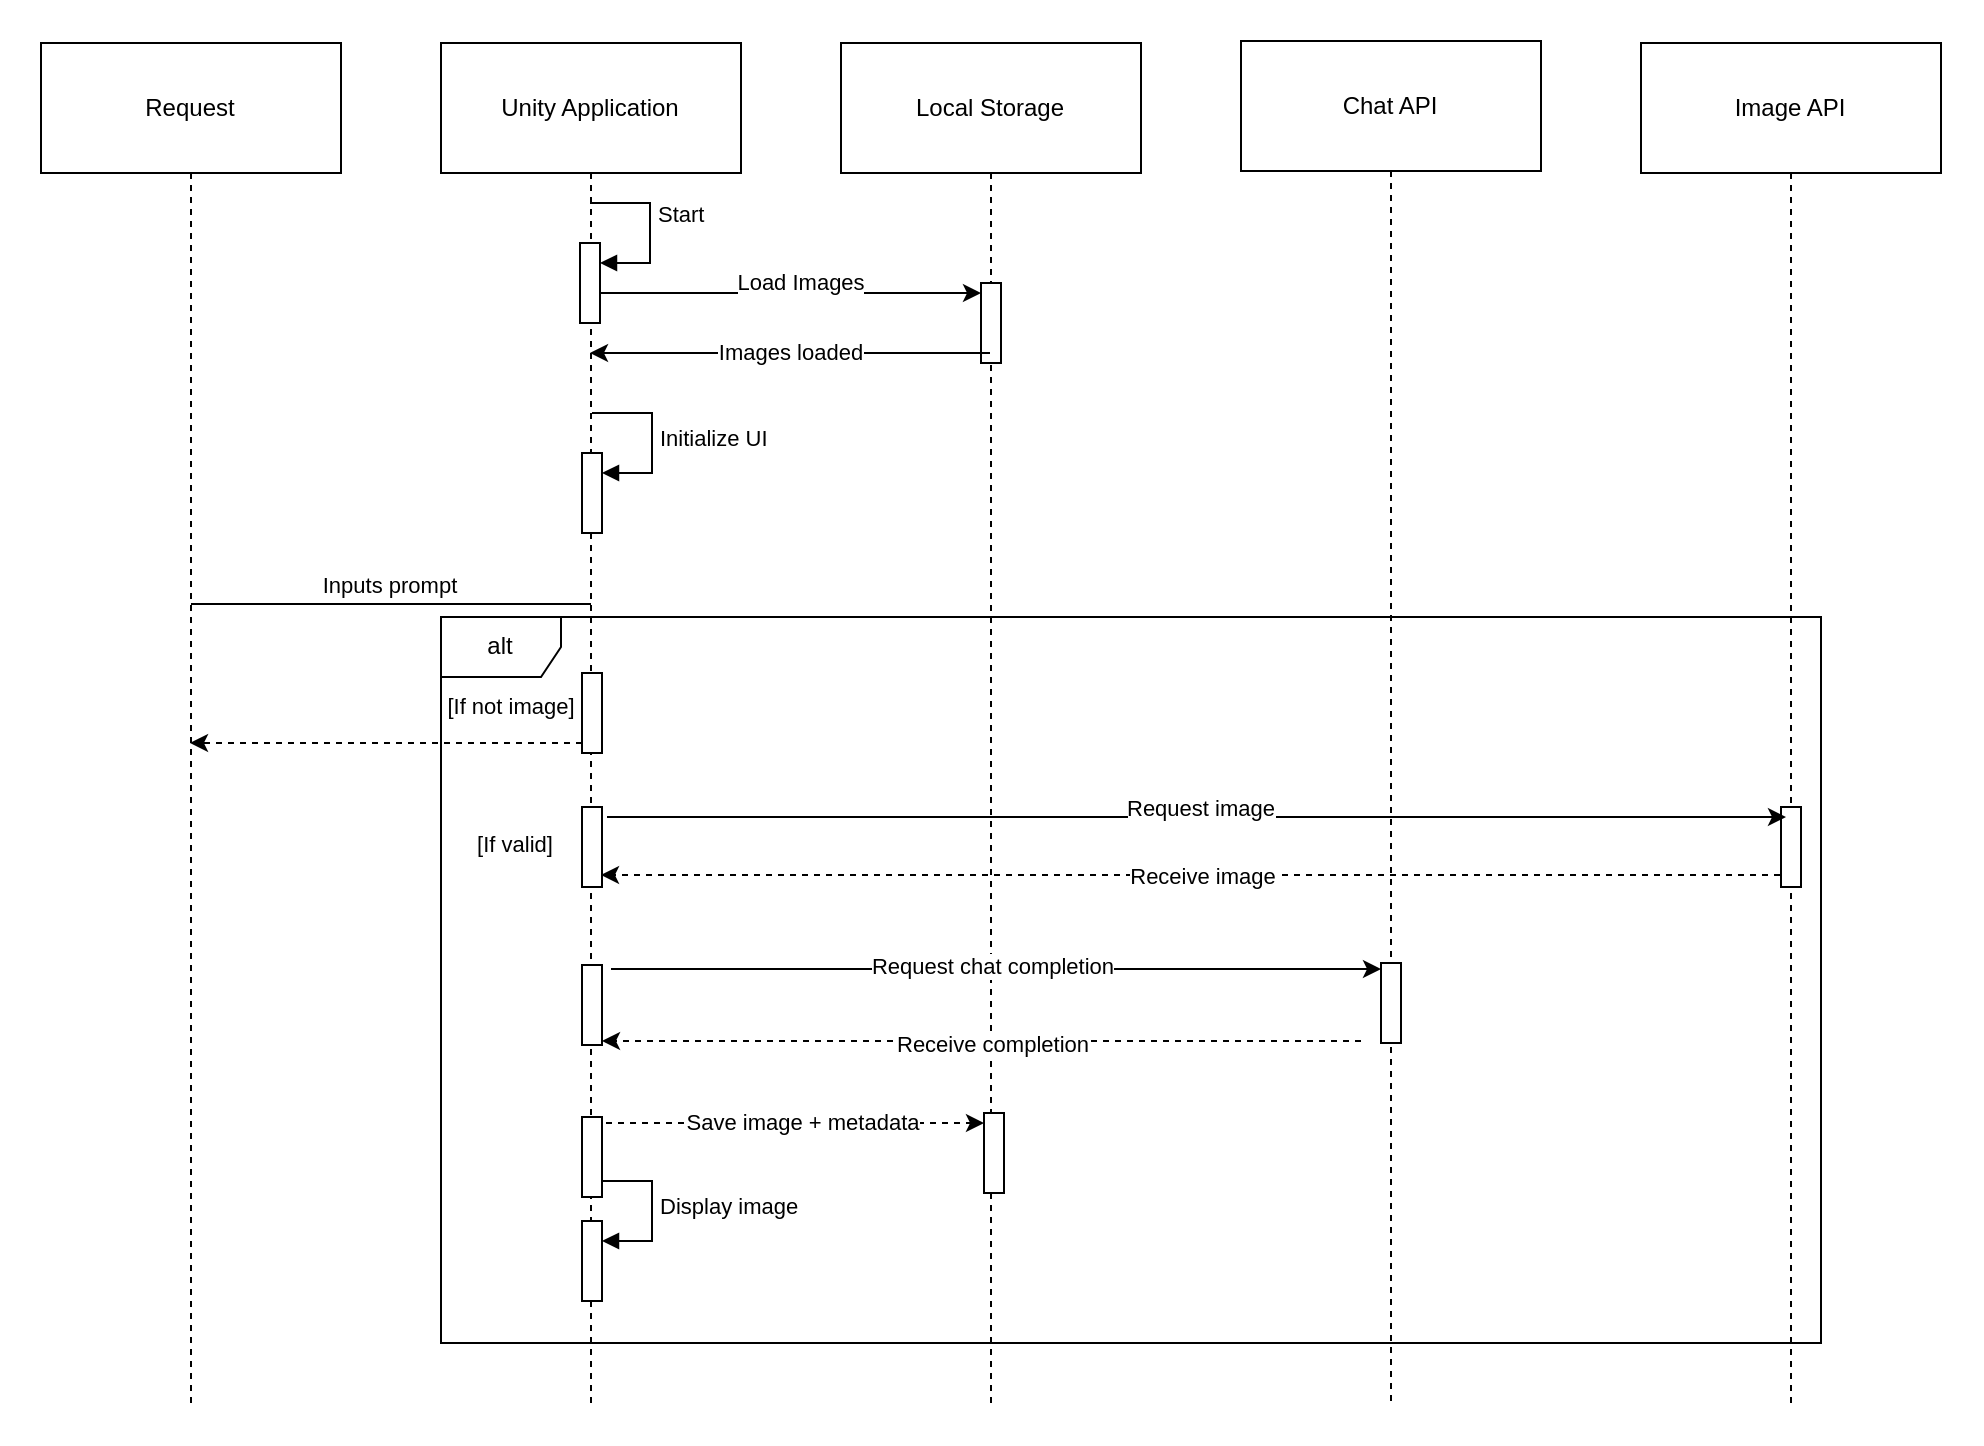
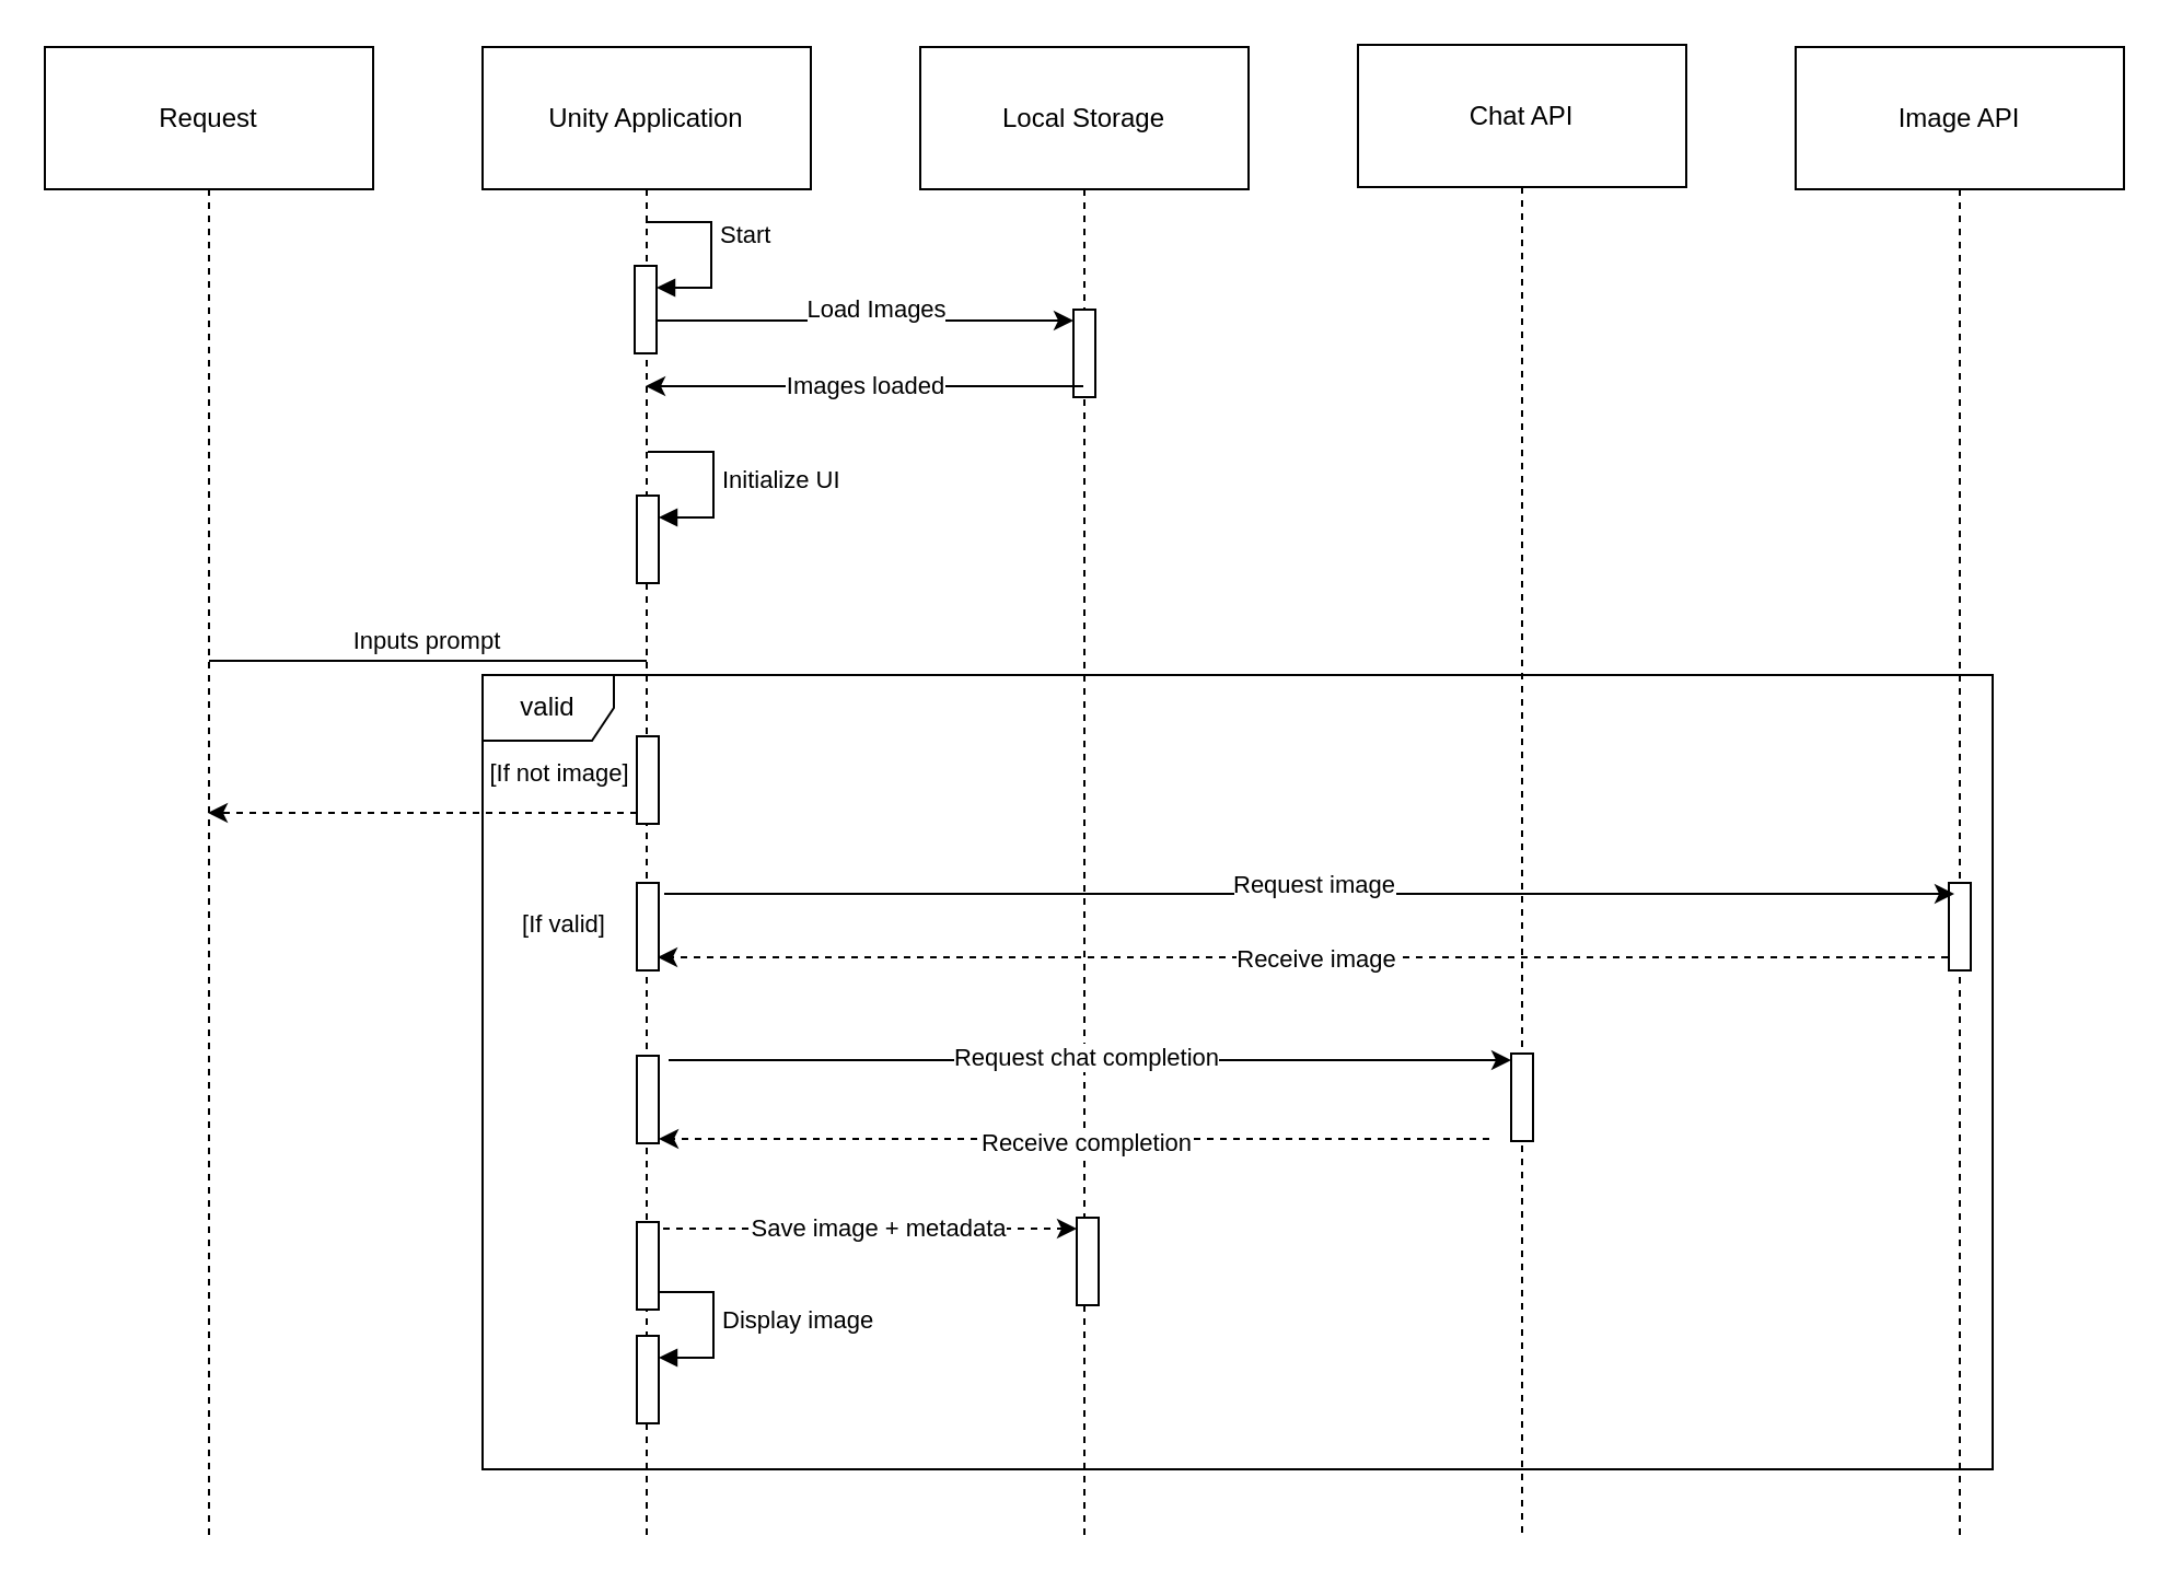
  <mxCell id="0" />
  <mxCell id="1" parent="0" />
  <mxCell id="2" value="Request" style="shape=umlLifeline;perimeter=lifelinePerimeter;whiteSpace=wrap;container=1;dropTarget=0;collapsible=0;recursiveResize=0;outlineConnect=0;portConstraint=eastwest;newEdgeStyle={&quot;edgeStyle&quot;:&quot;elbowEdgeStyle&quot;,&quot;elbow&quot;:&quot;vertical&quot;,&quot;curved&quot;:0,&quot;rounded&quot;:0};size=65;" parent="1" vertex="1"><mxGeometry width="150" height="680" as="geometry" x="20" y="21" /></mxCell>
  <mxCell id="3" value="&lt;div&gt;Load Images&lt;/div&gt;" style="edgeStyle=elbowEdgeStyle;rounded=0;orthogonalLoop=1;jettySize=auto;html=1;elbow=vertical;curved=0;entryX=0;entryY=0;entryDx=0;entryDy=5;entryPerimeter=0;" parent="1" source="4" target="8" edge="1"><mxGeometry x="0.079" y="5" relative="1" as="geometry"><mxPoint x="320" y="151" as="sourcePoint" /><mxPoint x="480" y="151" as="targetPoint" /><mxPoint as="offset" /></mxGeometry></mxCell>
  <mxCell id="4" value="Unity Application" style="shape=umlLifeline;perimeter=lifelinePerimeter;whiteSpace=wrap;container=1;dropTarget=0;collapsible=0;recursiveResize=0;outlineConnect=0;portConstraint=eastwest;newEdgeStyle={&quot;edgeStyle&quot;:&quot;elbowEdgeStyle&quot;,&quot;elbow&quot;:&quot;vertical&quot;,&quot;curved&quot;:0,&quot;rounded&quot;:0};size=65;" parent="1" vertex="1"><mxGeometry x="220" width="150" height="680" as="geometry" y="21" /></mxCell>
  <mxCell id="5" value="" style="html=1;points=[[0,0,0,0,5],[0,1,0,0,-5],[1,0,0,0,5],[1,1,0,0,-5]];perimeter=orthogonalPerimeter;outlineConnect=0;targetShapes=umlLifeline;portConstraint=eastwest;newEdgeStyle={&quot;curved&quot;:0,&quot;rounded&quot;:0};" parent="4" vertex="1"><mxGeometry x="69.5" y="100" width="10" height="40" as="geometry" /></mxCell>
  <mxCell id="6" value="&lt;div&gt;Start&lt;/div&gt;&lt;div&gt;&lt;br&gt;&lt;/div&gt;" style="html=1;align=left;spacingLeft=2;endArrow=block;rounded=0;edgeStyle=orthogonalEdgeStyle;curved=0;rounded=0;" parent="4" target="5" edge="1"><mxGeometry relative="1" as="geometry"><mxPoint x="74.5" y="80" as="sourcePoint" /><Array as="points"><mxPoint x="104.5" y="110" /></Array></mxGeometry></mxCell>
  <mxCell id="7" value="Local Storage" style="shape=umlLifeline;perimeter=lifelinePerimeter;whiteSpace=wrap;container=1;dropTarget=0;collapsible=0;recursiveResize=0;outlineConnect=0;portConstraint=eastwest;newEdgeStyle={&quot;edgeStyle&quot;:&quot;elbowEdgeStyle&quot;,&quot;elbow&quot;:&quot;vertical&quot;,&quot;curved&quot;:0,&quot;rounded&quot;:0};size=65;" parent="1" vertex="1"><mxGeometry x="420" width="150" height="680" as="geometry" y="21" /></mxCell>
  <mxCell id="8" value="" style="html=1;points=[[0,0,0,0,5],[0,1,0,0,-5],[1,0,0,0,5],[1,1,0,0,-5]];perimeter=orthogonalPerimeter;outlineConnect=0;targetShapes=umlLifeline;portConstraint=eastwest;newEdgeStyle={&quot;curved&quot;:0,&quot;rounded&quot;:0};" parent="7" vertex="1"><mxGeometry x="70" y="120" width="10" height="40" as="geometry" /></mxCell>
  <mxCell id="9" value="Chat API" style="shape=umlLifeline;perimeter=lifelinePerimeter;whiteSpace=wrap;container=1;dropTarget=0;collapsible=0;recursiveResize=0;outlineConnect=0;portConstraint=eastwest;newEdgeStyle={&quot;edgeStyle&quot;:&quot;elbowEdgeStyle&quot;,&quot;elbow&quot;:&quot;vertical&quot;,&quot;curved&quot;:0,&quot;rounded&quot;:0};size=65;" parent="1" vertex="1"><mxGeometry x="620" y="20" width="150" height="681" as="geometry" /></mxCell>
  <mxCell id="10" value="" style="html=1;points=[[0,0,0,0,5],[0,1,0,0,-5],[1,0,0,0,5],[1,1,0,0,-5]];perimeter=orthogonalPerimeter;outlineConnect=0;targetShapes=umlLifeline;portConstraint=eastwest;newEdgeStyle={&quot;curved&quot;:0,&quot;rounded&quot;:0};" parent="9" vertex="1"><mxGeometry x="70" y="461" width="10" height="40" as="geometry" /></mxCell>
  <mxCell id="11" value="Image API" style="shape=umlLifeline;perimeter=lifelinePerimeter;whiteSpace=wrap;container=1;dropTarget=0;collapsible=0;recursiveResize=0;outlineConnect=0;portConstraint=eastwest;newEdgeStyle={&quot;edgeStyle&quot;:&quot;elbowEdgeStyle&quot;,&quot;elbow&quot;:&quot;vertical&quot;,&quot;curved&quot;:0,&quot;rounded&quot;:0};size=65;" parent="1" vertex="1"><mxGeometry x="820" width="150" height="680" as="geometry" y="21" /></mxCell>
  <mxCell id="12" value="" style="html=1;points=[[0,0,0,0,5],[0,1,0,0,-5],[1,0,0,0,5],[1,1,0,0,-5]];perimeter=orthogonalPerimeter;outlineConnect=0;targetShapes=umlLifeline;portConstraint=eastwest;newEdgeStyle={&quot;curved&quot;:0,&quot;rounded&quot;:0};" parent="11" vertex="1"><mxGeometry x="70" y="382" width="10" height="40" as="geometry" /></mxCell>
  <mxCell id="13" value="Inputs prompt" style="verticalAlign=bottom;endArrow=block;edgeStyle=elbowEdgeStyle;elbow=vertical;curved=0;rounded=0;endArrow=none;" parent="1" edge="1"><mxGeometry relative="1" as="geometry"><Array as="points"><mxPoint x="205" y="301.5" /></Array><mxPoint x="95" y="301.5" as="sourcePoint" /><mxPoint x="295" y="301.5" as="targetPoint" /></mxGeometry></mxCell>
  <mxCell id="14" value="Images loaded" style="edgeStyle=elbowEdgeStyle;rounded=0;orthogonalLoop=1;jettySize=auto;html=1;elbow=vertical;curved=0;" parent="1" edge="1"><mxGeometry relative="1" as="geometry"><mxPoint x="494.5" y="176" as="sourcePoint" /><mxPoint x="294.5" y="176" as="targetPoint" /><mxPoint as="offset" /></mxGeometry></mxCell>
  <mxCell id="15" value="" style="html=1;points=[[0,0,0,0,5],[0,1,0,0,-5],[1,0,0,0,5],[1,1,0,0,-5]];perimeter=orthogonalPerimeter;outlineConnect=0;targetShapes=umlLifeline;portConstraint=eastwest;newEdgeStyle={&quot;curved&quot;:0,&quot;rounded&quot;:0};" parent="1" vertex="1"><mxGeometry x="290.5" y="226" width="10" height="40" as="geometry" /></mxCell>
  <mxCell id="16" value="Initialize UI" style="html=1;align=left;spacingLeft=2;endArrow=block;rounded=0;edgeStyle=orthogonalEdgeStyle;curved=0;rounded=0;" parent="1" target="15" edge="1"><mxGeometry relative="1" as="geometry"><mxPoint x="295.5" y="206" as="sourcePoint" /><Array as="points"><mxPoint x="325.5" y="236" /></Array></mxGeometry></mxCell>
- <mxCell id="17" value="alt" style="shape=umlFrame;whiteSpace=wrap;html=1;pointerEvents=0;" parent="1" vertex="1"><mxGeometry x="220" y="308" width="690" height="363" as="geometry" /></mxCell>
+ <mxCell id="17" value="valid" style="shape=umlFrame;whiteSpace=wrap;html=1;pointerEvents=0;" parent="1" vertex="1"><mxGeometry x="220" y="308" width="690" height="363" as="geometry" /></mxCell>
  <mxCell id="18" value="" style="html=1;points=[[0,0,0,0,5],[0,1,0,0,-5],[1,0,0,0,5],[1,1,0,0,-5]];perimeter=orthogonalPerimeter;outlineConnect=0;targetShapes=umlLifeline;portConstraint=eastwest;newEdgeStyle={&quot;curved&quot;:0,&quot;rounded&quot;:0};" parent="1" vertex="1"><mxGeometry x="290.5" y="403" width="10" height="40" as="geometry" /></mxCell>
  <mxCell id="19" value="" style="edgeStyle=elbowEdgeStyle;rounded=0;orthogonalLoop=1;jettySize=auto;html=1;elbow=vertical;curved=0;" parent="1" edge="1"><mxGeometry x="-0.045" y="10" relative="1" as="geometry"><mxPoint x="303" y="408" as="sourcePoint" /><mxPoint x="892.5" y="408" as="targetPoint" /><mxPoint as="offset" /></mxGeometry></mxCell>
  <mxCell id="20" value="Request image" style="edgeLabel;html=1;align=center;verticalAlign=middle;resizable=0;points=[];" parent="19" vertex="1" connectable="0"><mxGeometry x="0.24" y="-5" relative="1" as="geometry"><mxPoint x="-69" y="-10" as="offset" /></mxGeometry></mxCell>
  <mxCell id="21" value="" style="html=1;points=[[0,0,0,0,5],[0,1,0,0,-5],[1,0,0,0,5],[1,1,0,0,-5]];perimeter=orthogonalPerimeter;outlineConnect=0;targetShapes=umlLifeline;portConstraint=eastwest;newEdgeStyle={&quot;curved&quot;:0,&quot;rounded&quot;:0};" parent="1" vertex="1"><mxGeometry x="290.5" y="336" width="10" height="40" as="geometry" /></mxCell>
  <mxCell id="22" value="[If not image]" style="edgeLabel;html=1;align=center;verticalAlign=middle;resizable=0;points=[];" parent="1" vertex="1" connectable="0"><mxGeometry x="254" y="352" as="geometry" /></mxCell>
  <mxCell id="23" value="" style="edgeStyle=elbowEdgeStyle;rounded=0;orthogonalLoop=1;jettySize=auto;html=1;elbow=vertical;curved=0;dashed=1;" parent="1" target="2" edge="1"><mxGeometry x="-0.045" y="10" relative="1" as="geometry"><mxPoint x="290.5" y="371" as="sourcePoint" /><mxPoint x="901" y="371" as="targetPoint" /><mxPoint as="offset" /></mxGeometry></mxCell>
  <mxCell id="24" value="[If valid]" style="edgeLabel;html=1;align=center;verticalAlign=middle;resizable=0;points=[];" parent="1" vertex="1" connectable="0"><mxGeometry x="256" y="421" as="geometry" /></mxCell>
  <mxCell id="25" value="" style="html=1;points=[[0,0,0,0,5],[0,1,0,0,-5],[1,0,0,0,5],[1,1,0,0,-5]];perimeter=orthogonalPerimeter;outlineConnect=0;targetShapes=umlLifeline;portConstraint=eastwest;newEdgeStyle={&quot;curved&quot;:0,&quot;rounded&quot;:0};" parent="1" vertex="1"><mxGeometry x="290.5" y="482" width="10" height="40" as="geometry" /></mxCell>
  <mxCell id="26" value="" style="edgeStyle=elbowEdgeStyle;rounded=0;orthogonalLoop=1;jettySize=auto;html=1;elbow=vertical;curved=0;" parent="1" edge="1"><mxGeometry x="-0.045" y="10" relative="1" as="geometry"><mxPoint x="305" y="484" as="sourcePoint" /><mxPoint x="690" y="484" as="targetPoint" /><mxPoint as="offset" /></mxGeometry></mxCell>
  <mxCell id="27" value="Request chat completion" style="edgeLabel;html=1;align=center;verticalAlign=middle;resizable=0;points=[];" parent="26" vertex="1" connectable="0"><mxGeometry x="0.24" y="-5" relative="1" as="geometry"><mxPoint x="-49" y="-7" as="offset" /></mxGeometry></mxCell>
  <mxCell id="28" value="" style="edgeStyle=elbowEdgeStyle;rounded=0;orthogonalLoop=1;jettySize=auto;html=1;elbow=vertical;curved=0;dashed=1;" parent="1" edge="1"><mxGeometry x="-0.045" y="10" relative="1" as="geometry"><mxPoint x="889.5" y="437" as="sourcePoint" /><mxPoint x="300" y="437" as="targetPoint" /><mxPoint as="offset" /></mxGeometry></mxCell>
  <mxCell id="29" value="Receive image" style="edgeLabel;html=1;align=center;verticalAlign=middle;resizable=0;points=[];" parent="28" vertex="1" connectable="0"><mxGeometry x="0.24" y="-5" relative="1" as="geometry"><mxPoint x="76" y="5" as="offset" /></mxGeometry></mxCell>
  <mxCell id="30" value="" style="edgeStyle=elbowEdgeStyle;rounded=0;orthogonalLoop=1;jettySize=auto;html=1;elbow=vertical;curved=0;dashed=1;" parent="1" edge="1"><mxGeometry x="-0.045" y="10" relative="1" as="geometry"><mxPoint x="680" y="520" as="sourcePoint" /><mxPoint x="300.5" y="520" as="targetPoint" /><mxPoint as="offset" /></mxGeometry></mxCell>
  <mxCell id="31" value="Receive completion" style="edgeLabel;html=1;align=center;verticalAlign=middle;resizable=0;points=[];" parent="30" vertex="1" connectable="0"><mxGeometry x="0.24" y="-5" relative="1" as="geometry"><mxPoint x="50" y="6" as="offset" /></mxGeometry></mxCell>
  <mxCell id="32" value="" style="html=1;points=[[0,0,0,0,5],[0,1,0,0,-5],[1,0,0,0,5],[1,1,0,0,-5]];perimeter=orthogonalPerimeter;outlineConnect=0;targetShapes=umlLifeline;portConstraint=eastwest;newEdgeStyle={&quot;curved&quot;:0,&quot;rounded&quot;:0};" parent="1" vertex="1"><mxGeometry x="290.5" y="610" width="10" height="40" as="geometry" /></mxCell>
  <mxCell id="33" value="Display image" style="html=1;align=left;spacingLeft=2;endArrow=block;rounded=0;edgeStyle=orthogonalEdgeStyle;curved=0;rounded=0;" parent="1" target="32" edge="1"><mxGeometry relative="1" as="geometry"><mxPoint x="295.5" y="590" as="sourcePoint" /><Array as="points"><mxPoint x="325.5" y="620" /></Array></mxGeometry></mxCell>
  <mxCell id="34" value="Save image + metadata" style="edgeStyle=elbowEdgeStyle;rounded=0;orthogonalLoop=1;jettySize=auto;html=1;elbow=vertical;curved=0;entryX=0;entryY=0;entryDx=0;entryDy=5;entryPerimeter=0;dashed=1;" parent="1" edge="1"><mxGeometry x="0.061" relative="1" as="geometry"><mxPoint x="296.5" y="561" as="sourcePoint" /><mxPoint x="491.5" y="561" as="targetPoint" /><mxPoint x="1" as="offset" /></mxGeometry></mxCell>
  <mxCell id="35" value="" style="html=1;points=[[0,0,0,0,5],[0,1,0,0,-5],[1,0,0,0,5],[1,1,0,0,-5]];perimeter=orthogonalPerimeter;outlineConnect=0;targetShapes=umlLifeline;portConstraint=eastwest;newEdgeStyle={&quot;curved&quot;:0,&quot;rounded&quot;:0};" parent="1" vertex="1"><mxGeometry x="491.5" y="556" width="10" height="40" as="geometry" /></mxCell>
  <mxCell id="36" value="" style="html=1;points=[[0,0,0,0,5],[0,1,0,0,-5],[1,0,0,0,5],[1,1,0,0,-5]];perimeter=orthogonalPerimeter;outlineConnect=0;targetShapes=umlLifeline;portConstraint=eastwest;newEdgeStyle={&quot;curved&quot;:0,&quot;rounded&quot;:0};" parent="1" vertex="1"><mxGeometry x="290.5" y="558" width="10" height="40" as="geometry" /></mxCell>
